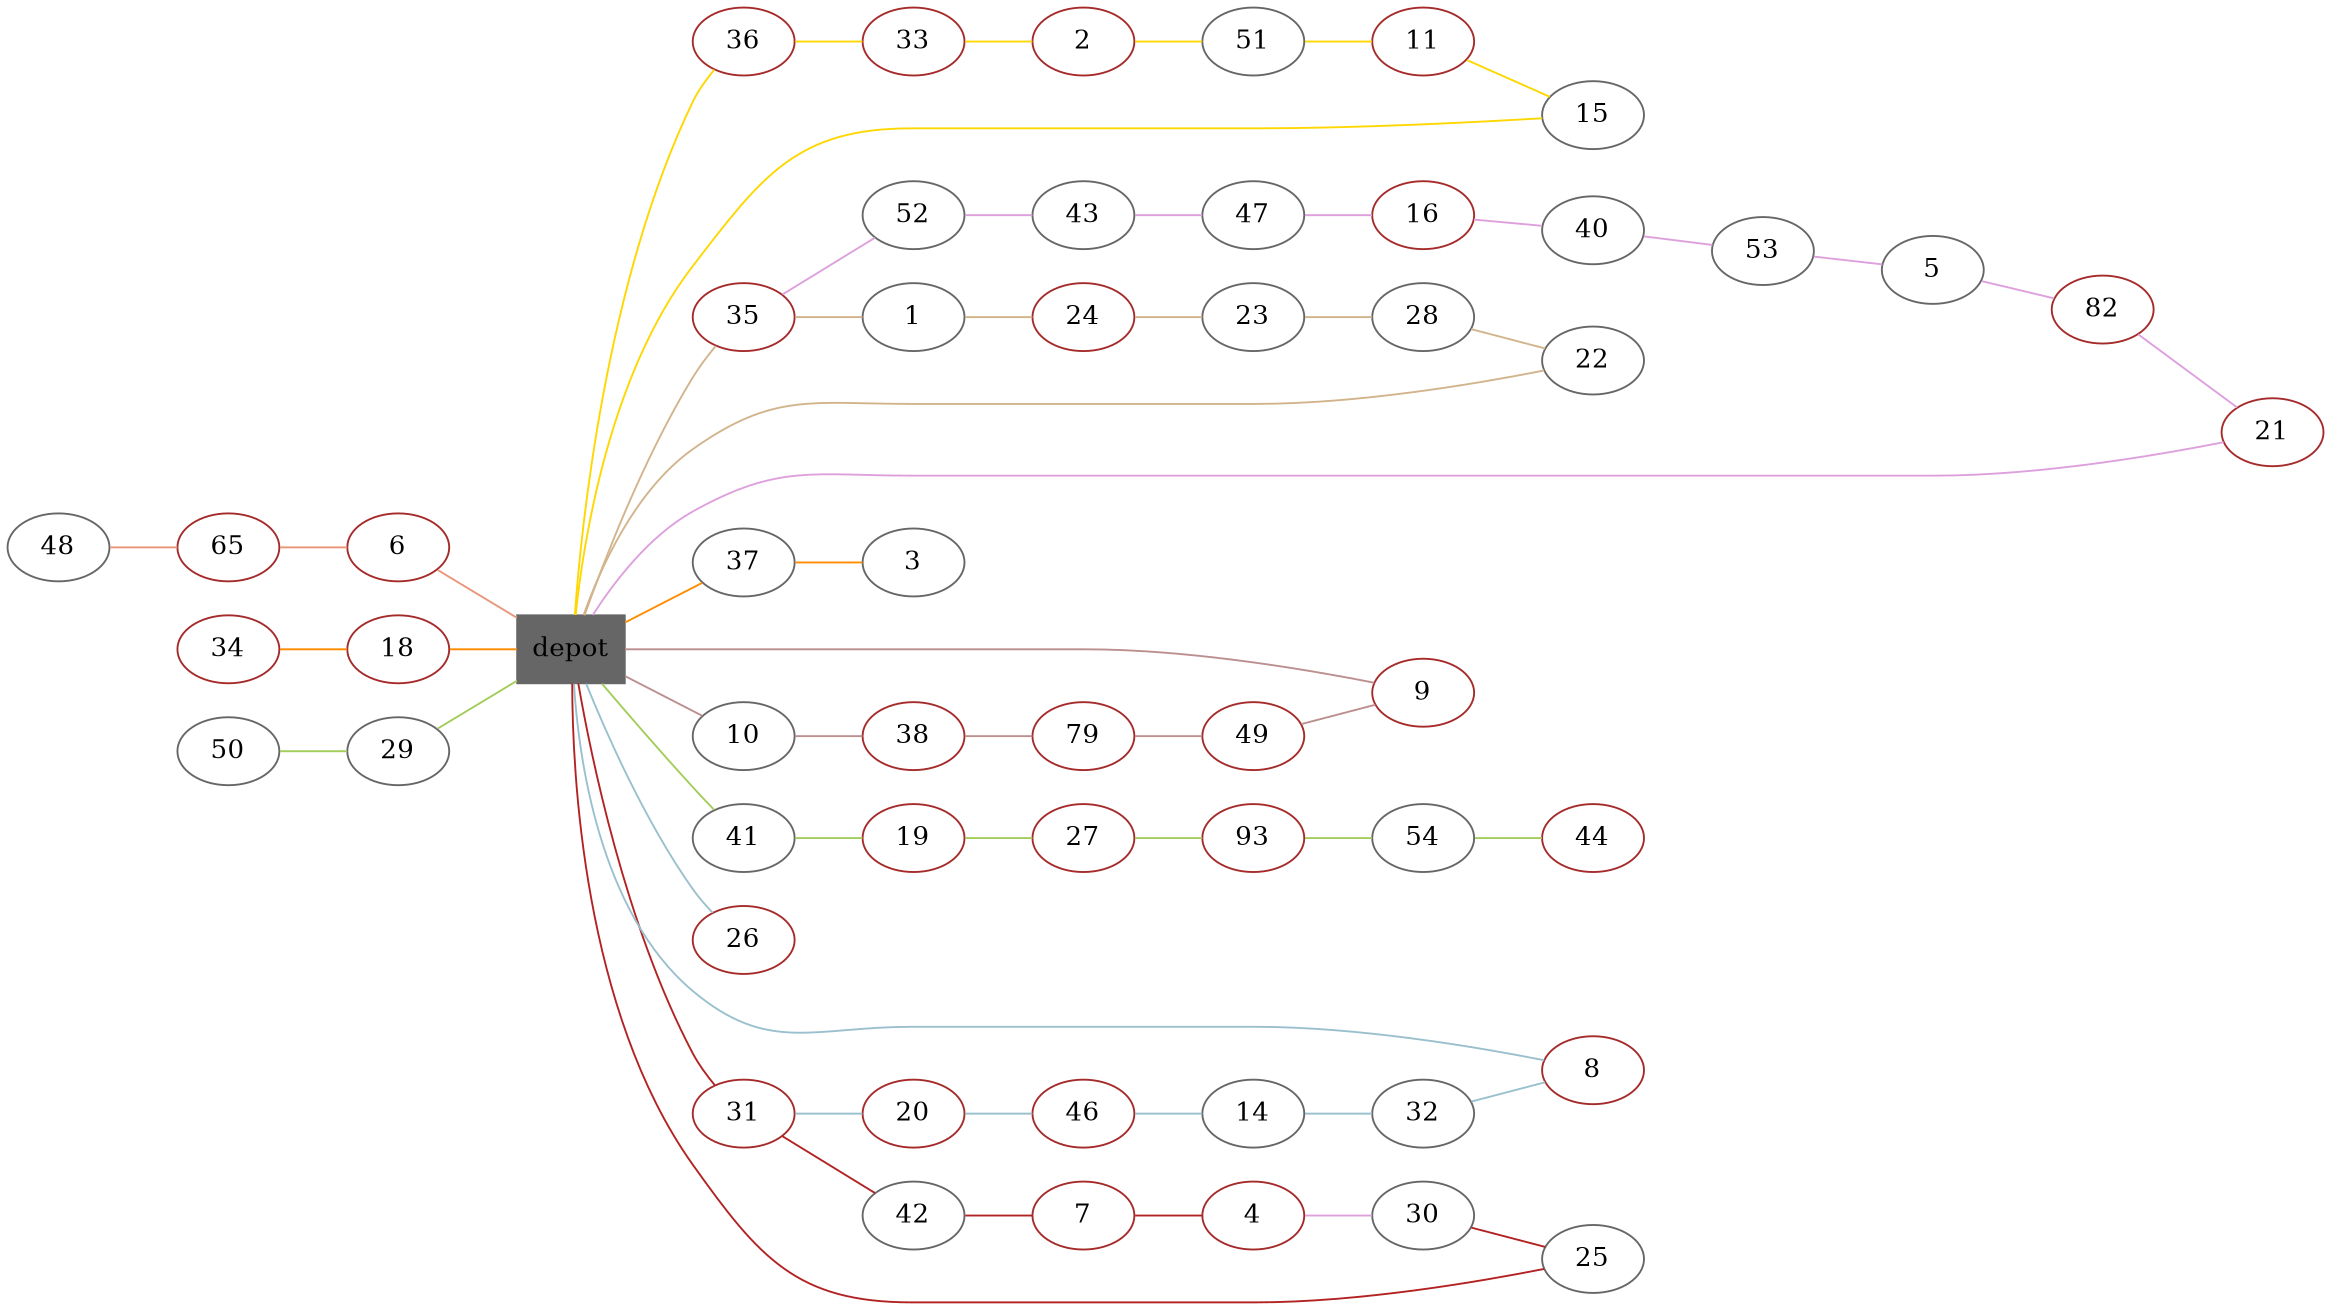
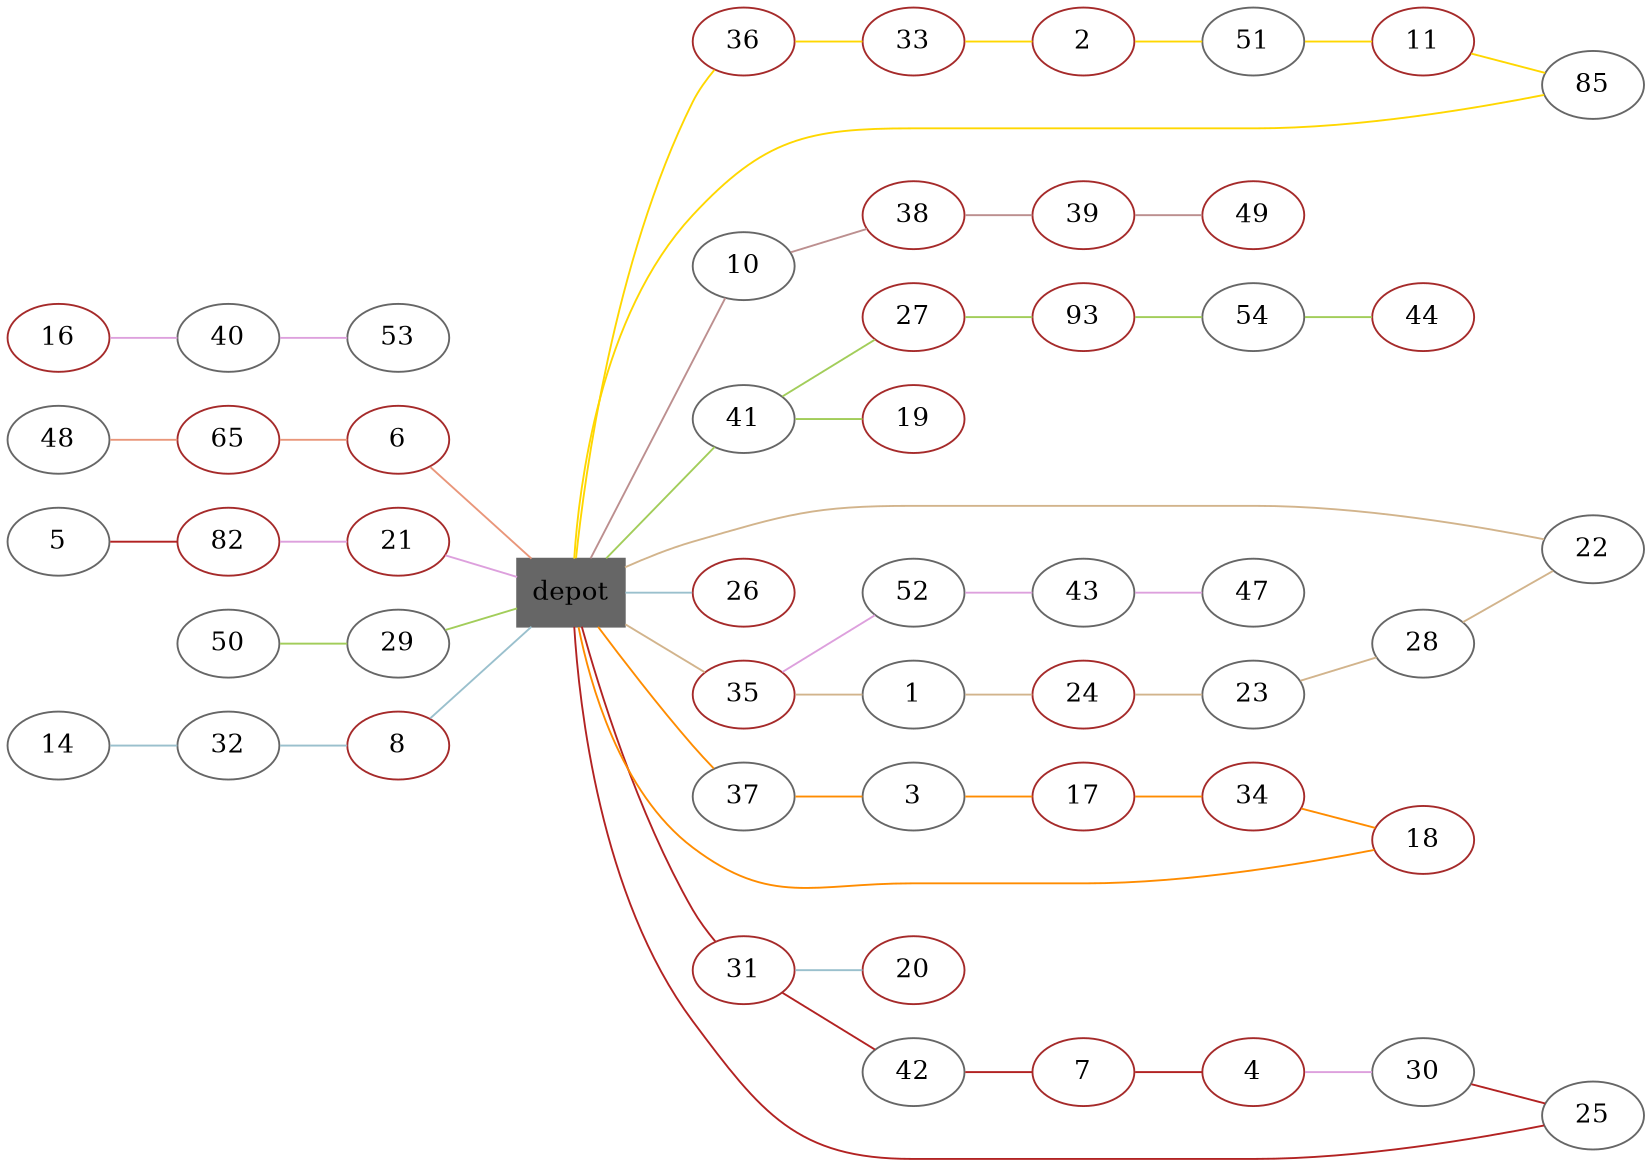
  graph {
    rankdir=LR
    node [color=brown shape=ellipse]
    edge [color=plum]
    n1 [color=gray40 label=depot shape=box style=filled]
    36
    35
    37 [color=gray40]
    10 [color=gray40]
    41 [color=gray40]
    26
    31
    48 [color=gray40]
    n10 [label=65]
    33
    52 [color=gray40]
    43 [color=gray40]
    1 [color=gray40]
    3 [color=gray40]
    38
    19
    20
    42 [color=gray40]
    6
    2
    51 [color=gray40]
    11
-   15 [color=gray40]
+   15 [color=gray40 label=85]
    47 [color=gray40]
    16
    40 [color=gray40]
    53 [color=gray40]
    5 [color=gray40]
    n30 [label=82]
    21
    24
    23 [color=gray40]
    28 [color=gray40]
    22 [color=gray40]
+   17
    34
    18
-   39 [label=79]
+   39
    49
-   9
    27
    n43 [label=93]
    54 [color=gray40]
    44
    50 [color=gray40]
    29 [color=gray40]
-   46
    14 [color=gray40]
    32 [color=gray40]
    8
    7
    4
    30 [color=gray40]
    25 [color=gray40]
    n1 -- 36 [color=gold]
    n1 -- 35 [color=tan]
    n1 -- 37 [color=darkorange]
    n1 -- 10 [color=rosybrown]
    n1 -- 41 [color=darkolivegreen3]
    n1 -- 26 [color=lightblue3]
    n1 -- 31 [color=firebrick]
    36 -- 33 [color=gold]
    35 -- 52
    35 -- 1 [color=tan]
    37 -- 3 [color=darkorange]
    10 -- 38 [color=rosybrown]
    41 -- 19 [color=darkolivegreen3]
    31 -- 20 [color=lightblue3]
    31 -- 42 [color=firebrick]
    48 -- n10 [color=darksalmon]
    n10 -- 6 [color=darksalmon]
    33 -- 2 [color=gold]
    52 -- 43
    43 -- 47
    1 -- 24 [color=tan]
+   3 -- 17 [color=darkorange]
    38 -- 39 [color=rosybrown]
-   19 -- 27 [color=darkolivegreen3]
-   20 -- 46 [color=lightblue3]
+   41 -- 27 [color=darkolivegreen3]
    42 -- 7 [color=firebrick]
    6 -- n1 [color=darksalmon]
    2 -- 51 [color=gold]
    51 -- 11 [color=gold]
    11 -- 15 [color=gold]
    15 -- n1 [color=gold]
-   47 -- 16
    16 -- 40
    40 -- 53
-   53 -- 5
-   5 -- n30
+   5 -- n30 [color=firebrick]
    n30 -- 21
    21 -- n1
    24 -- 23 [color=tan]
    23 -- 28 [color=tan]
    28 -- 22 [color=tan]
    22 -- n1 [color=tan]
+   17 -- 34 [color=darkorange]
    34 -- 18 [color=darkorange]
    18 -- n1 [color=darkorange]
    39 -- 49 [color=rosybrown]
-   49 -- 9 [color=rosybrown]
-   9 -- n1 [color=rosybrown]
    27 -- n43 [color=darkolivegreen3]
    n43 -- 54 [color=darkolivegreen3]
    54 -- 44 [color=darkolivegreen3]
    50 -- 29 [color=darkolivegreen3]
    29 -- n1 [color=darkolivegreen3]
-   46 -- 14 [color=lightblue3]
    14 -- 32 [color=lightblue3]
    32 -- 8 [color=lightblue3]
    8 -- n1 [color=lightblue3]
    7 -- 4 [color=firebrick]
    4 -- 30
    30 -- 25 [color=firebrick]
    25 -- n1 [color=firebrick]
  }
